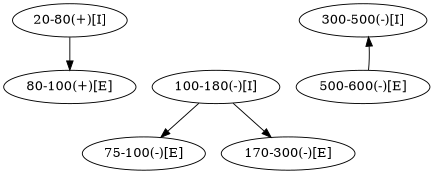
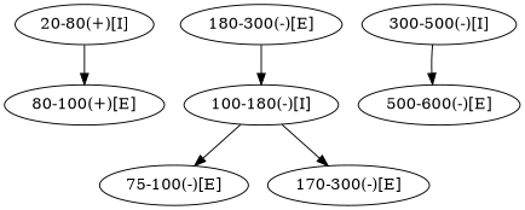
  strict digraph {
    "20-80(+)[I]" [scores="G1=0.04"]
    "80-100(+)[E]" [scores="G1=0.02"]
    "75-100(-)[E]" [scores="G2=0.025"]
    "100-180(-)[I]" [scores="G2=0.045"]
    "170-300(-)[E]" [scores="G3=0.04,G4=0.11"]
+   "180-300(-)[E]" [scores="G2=0.02,G4=0.11"]
    "300-500(-)[I]" [scores="G4=0.21"]
    "500-600(-)[E]" [scores="G4=0.1"]
    "20-80(+)[I]" -> "80-100(+)[E]"
    "100-180(-)[I]" -> "75-100(-)[E]"
    "100-180(-)[I]" -> "170-300(-)[E]"
-   "500-600(-)[E]" -> "300-500(-)[I]"
+   "180-300(-)[E]" -> "100-180(-)[I]"
+   "300-500(-)[I]" -> "500-600(-)[E]"
  }
